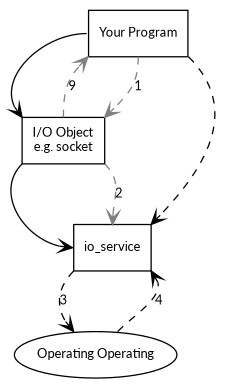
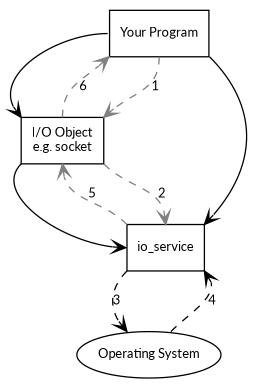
  digraph {
    fontname=Lato
    nodesep=0.6
    node [fontname=Lato fontsize=10 shape=box]
    edge [arrowhead=open color="#808080" fontname=Lato fontsize=10 headport=nw labelfontname=Helvetica labelfontsize=10 style=dashed tailport=sw]
-   n1 [label="Operating Operating" shape=ellipse]
+   n1 [label="Operating System" shape=ellipse]
    n2 [label=io_service]
    n3 [label="I/O Object\ne.g. socket"]
    n4 [label="Your Program"]
    n1 -> n2 [color=black constraint=false headport=se label=4 tailport=ne]
    n2 -> n1 [color=black label=3]
+   n2 -> n3 [constraint=false headport=s label=5 tailport=nw]
    n3 -> n2 [headport=w color="" style=""]
    n3 -> n2 [headport=n label=2 tailport=se]
-   n3 -> n4 [constraint=false headport=sw label=9 tailport=n]
-   n4 -> n2 [arrowtail=diamond headport=ne tailport=se color=""]
+   n3 -> n4 [constraint=false headport=sw label=6 tailport=n]
+   n4 -> n2 [arrowtail=diamond headport=ne tailport=se color="" style=""]
    n4 -> n3 [arrowtail=diamond tailport=w color="" style=""]
    n4 -> n3 [headport=ne label=1 tailport=s]
  }
